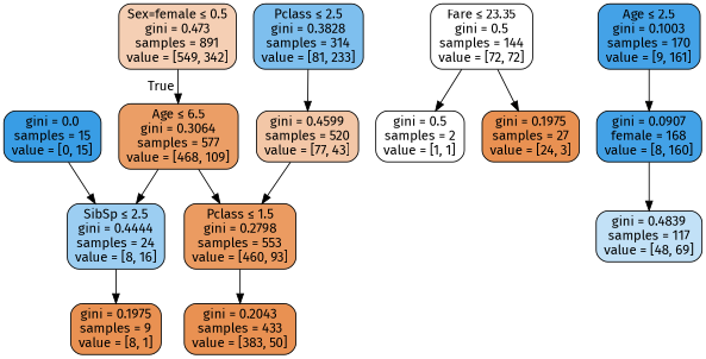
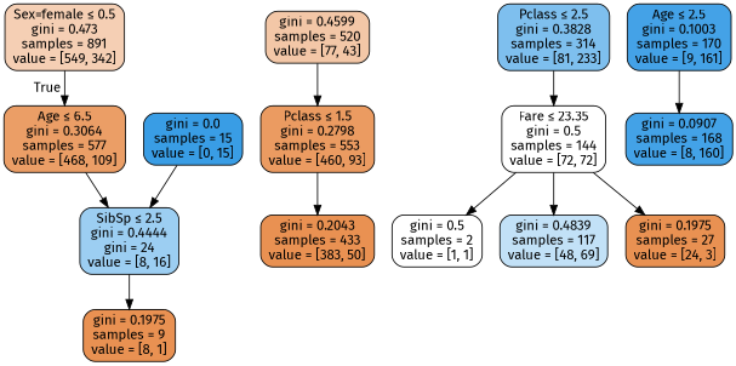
  digraph {
    fontname="Fira Sans"
    node [color=black fillcolor="#e5813900" fontname="Fira Sans" shape=box style="filled, rounded"]
    edge [fontname="Fira Sans"]
    n1 [fillcolor="#e5813960" label=<Sex=female &le; 0.5<br/>gini = 0.473<br/>samples = 891<br/>value = [549, 342]>]
    n2 [fillcolor="#e58139c4" label=<Age &le; 6.5<br/>gini = 0.3064<br/>samples = 577<br/>value = [468, 109]>]
-   n3 [fillcolor="#399de57f" label=<SibSp &le; 2.5<br/>gini = 0.4444<br/>samples = 24<br/>value = [8, 16]>]
+   n3 [fillcolor="#399de57f" label=<SibSp &le; 2.5<br/>gini = 0.4444<br/>gini = 24<br/>value = [8, 16]>]
    n4 [fillcolor="#e58139cb" label=<Pclass &le; 1.5<br/>gini = 0.2798<br/>samples = 553<br/>value = [460, 93]>]
    n5 [fillcolor="#399de5a6" label=<Pclass &le; 2.5<br/>gini = 0.3828<br/>samples = 314<br/>value = [81, 233]>]
    n6 [label=<Fare &le; 23.35<br/>gini = 0.5<br/>samples = 144<br/>value = [72, 72]>]
    n7 [fillcolor="#e58139df" label=<gini = 0.1975<br/>samples = 9<br/>value = [8, 1]>]
    n8 [fillcolor="#e58139de" label=<gini = 0.2043<br/>samples = 433<br/>value = [383, 50]>]
    n9 [fillcolor="#399de5ff" label=<gini = 0.0<br/>samples = 15<br/>value = [0, 15]>]
    n10 [fillcolor="#e5813971" label=<gini = 0.4599<br/>samples = 520<br/>value = [77, 43]>]
    n11 [fillcolor="#399de5f1" label=<Age &le; 2.5<br/>gini = 0.1003<br/>samples = 170<br/>value = [9, 161]>]
-   n12 [fillcolor="#399de5f2" label=<gini = 0.0907<br/>female = 168<br/>value = [8, 160]>]
+   n12 [fillcolor="#399de5f2" label=<gini = 0.0907<br/>samples = 168<br/>value = [8, 160]>]
    n13 [label=<gini = 0.5<br/>samples = 2<br/>value = [1, 1]>]
    n14 [fillcolor="#399de54e" label=<gini = 0.4839<br/>samples = 117<br/>value = [48, 69]>]
    n15 [fillcolor="#e58139df" label=<gini = 0.1975<br/>samples = 27<br/>value = [24, 3]>]
    n1 -> n2 [headlabel=True labelangle=45 labeldistance=2.5]
    n2 -> n3
-   n2 -> n4
    n3 -> n7
    n4 -> n8
-   n5 -> n10
+   n5 -> n6
    n6 -> n13
-   n12 -> n14
+   n6 -> n14
    n6 -> n15
    n9 -> n3
    n10 -> n4
    n11 -> n12
  }
